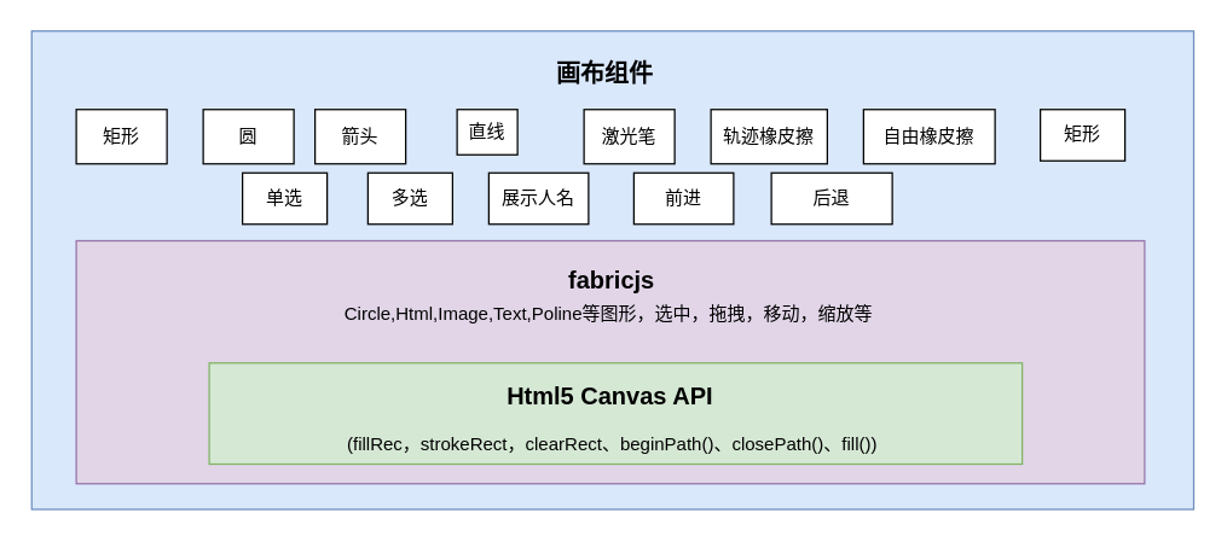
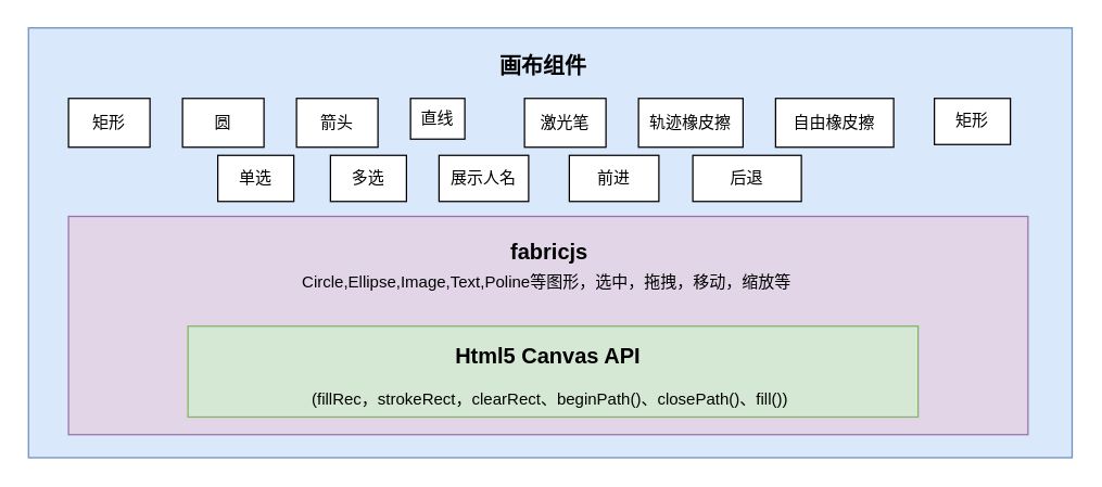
  <mxCell id="0" />
  <mxCell id="1" parent="0" />
  <mxCell id="2" value="" style="rounded=0;whiteSpace=wrap;html=1;fillColor=#dae8fc;strokeColor=#6c8ebf;" vertex="1" parent="1"><mxGeometry x="20.5" y="20" width="769" height="317" as="geometry" /></mxCell>
  <mxCell id="3" value="" style="rounded=0;whiteSpace=wrap;html=1;fillColor=#e1d5e7;strokeColor=#9673a6;" vertex="1" parent="1"><mxGeometry x="50" y="159" width="707" height="161" as="geometry" /></mxCell>
  <mxCell id="4" value="" style="rounded=0;whiteSpace=wrap;fillColor=#d5e8d4;strokeColor=#82b366;" vertex="1" parent="1"><mxGeometry x="138" y="240" width="538" height="67" as="geometry" /></mxCell>
  <mxCell id="5" value="fabricjs" style="text;html=1;align=center;verticalAlign=middle;whiteSpace=wrap;rounded=0;fontSize=16;fontStyle=1" vertex="1" parent="1"><mxGeometry x="144" y="172" width="521" height="25" as="geometry" /></mxCell>
  <mxCell id="6" value="(fillRec，strokeRect，clearRect、beginPath()、closePath()、fill())" style="text;html=1;align=center;verticalAlign=middle;whiteSpace=wrap;rounded=0;" vertex="1" parent="1"><mxGeometry x="201" y="279" width="408" height="30" as="geometry" /></mxCell>
  <mxCell id="7" value="Html5 Canvas API" style="text;html=1;align=center;verticalAlign=middle;whiteSpace=wrap;rounded=0;fontSize=16;fontStyle=1" vertex="1" parent="1"><mxGeometry x="326" y="247" width="155" height="30" as="geometry" /></mxCell>
- <mxCell id="8" value="Circle,Html,Image,Text,Poline等图形，选中，拖拽，移动，缩放等" style="text;html=1;align=center;verticalAlign=middle;whiteSpace=wrap;rounded=0;" vertex="1" parent="1"><mxGeometry x="73" y="193" width="659" height="30" as="geometry" /></mxCell>
+ <mxCell id="8" value="Circle,Ellipse,Image,Text,Poline等图形，选中，拖拽，移动，缩放等" style="text;html=1;align=center;verticalAlign=middle;whiteSpace=wrap;rounded=0;" vertex="1" parent="1"><mxGeometry x="73" y="193" width="659" height="30" as="geometry" /></mxCell>
  <mxCell id="9" value="画布组件" style="text;html=1;align=center;verticalAlign=middle;whiteSpace=wrap;rounded=0;fontSize=16;fontStyle=1" vertex="1" parent="1"><mxGeometry x="358" y="33" width="84" height="30" as="geometry" /></mxCell>
  <mxCell id="10" value="矩形" style="rounded=0;whiteSpace=wrap;html=1;" vertex="1" parent="1"><mxGeometry x="50" y="72" width="60" height="36" as="geometry" /></mxCell>
  <mxCell id="11" value="圆" style="rounded=0;whiteSpace=wrap;html=1;" vertex="1" parent="1"><mxGeometry x="134" y="72" width="60" height="36" as="geometry" /></mxCell>
- <mxCell id="12" value="箭头" style="rounded=0;whiteSpace=wrap;html=1;" vertex="1" parent="1"><mxGeometry x="208" y="72" width="60" height="36" as="geometry" /></mxCell>
+ <mxCell id="12" value="箭头" style="rounded=0;whiteSpace=wrap;html=1;" vertex="1" parent="1"><mxGeometry x="218" y="72" width="60" height="36" as="geometry" /></mxCell>
  <mxCell id="13" value="直线" style="rounded=0;whiteSpace=wrap;html=1;" vertex="1" parent="1"><mxGeometry x="302" y="72" width="40" height="30" as="geometry" /></mxCell>
  <mxCell id="14" value="激光笔" style="rounded=0;whiteSpace=wrap;html=1;" vertex="1" parent="1"><mxGeometry x="386" y="72" width="60" height="36" as="geometry" /></mxCell>
  <mxCell id="15" value="轨迹橡皮擦" style="rounded=0;whiteSpace=wrap;html=1;" vertex="1" parent="1"><mxGeometry x="470" y="72" width="77" height="36" as="geometry" /></mxCell>
  <mxCell id="16" value="自由橡皮擦" style="rounded=0;whiteSpace=wrap;html=1;" vertex="1" parent="1"><mxGeometry x="571" y="72" width="87" height="36" as="geometry" /></mxCell>
  <mxCell id="17" value="矩形" style="rounded=0;whiteSpace=wrap;html=1;" vertex="1" parent="1"><mxGeometry x="688" y="72" width="56" height="34" as="geometry" /></mxCell>
  <mxCell id="18" value="单选" style="rounded=0;whiteSpace=wrap;html=1;" vertex="1" parent="1"><mxGeometry x="160" y="114" width="56" height="34" as="geometry" /></mxCell>
  <mxCell id="19" value="多选" style="rounded=0;whiteSpace=wrap;html=1;" vertex="1" parent="1"><mxGeometry x="243" y="114" width="56" height="34" as="geometry" /></mxCell>
  <mxCell id="20" value="展示人名" style="rounded=0;whiteSpace=wrap;html=1;" vertex="1" parent="1"><mxGeometry x="323" y="114" width="66" height="34" as="geometry" /></mxCell>
  <mxCell id="21" value="前进" style="rounded=0;whiteSpace=wrap;html=1;" vertex="1" parent="1"><mxGeometry x="419" y="114" width="66" height="34" as="geometry" /></mxCell>
  <mxCell id="22" value="后退" style="rounded=0;whiteSpace=wrap;html=1;" vertex="1" parent="1"><mxGeometry x="510" y="114" width="80" height="34" as="geometry" /></mxCell>
